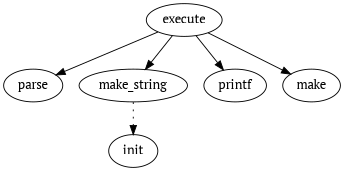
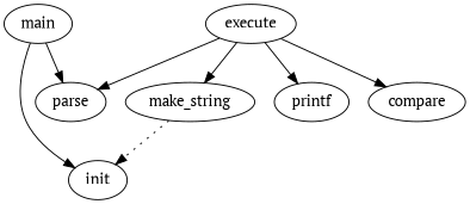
  digraph {
    fontname="PT Serif"
    node [fontname="PT Serif"]
    edge [fontname="PT Serif"]
+   main
    parse
    init
    execute
    make_string
    printf
-   compare [label=make]
+   compare
+   main -> parse
+   main -> init
    execute -> parse
    execute -> make_string
    execute -> printf
    execute -> compare
    make_string -> init [style=dotted]
  }
